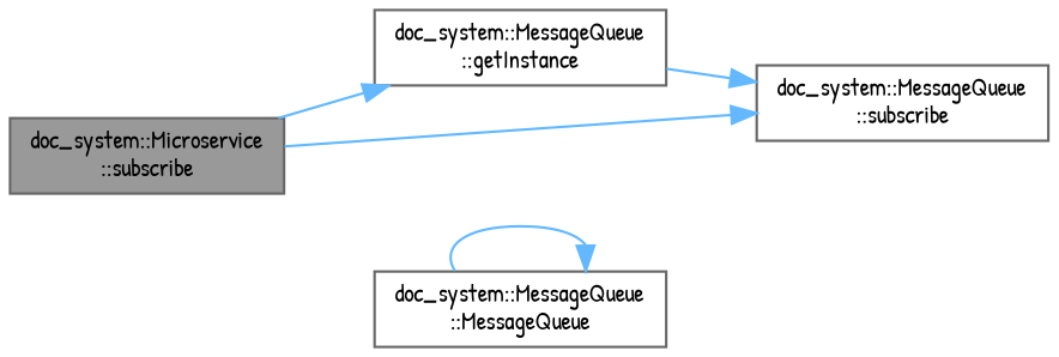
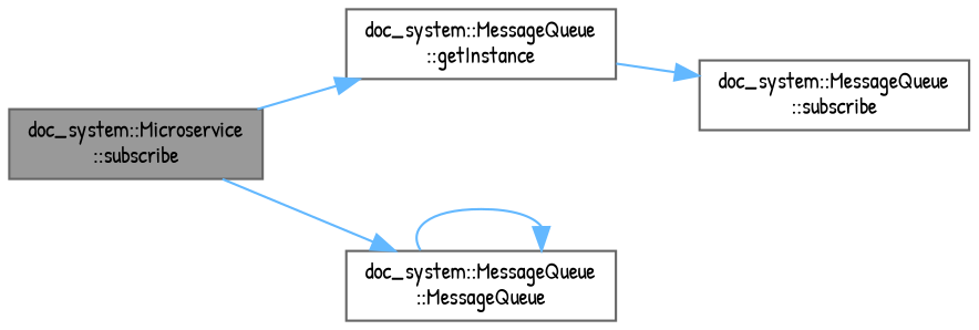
  digraph {
    fontname="Patrick Hand"
    rankdir=LR
    node [color=grey40 fillcolor=white fontname="Patrick Hand" fontsize=10 shape=box style=filled]
    edge [color=steelblue1 fontname="Patrick Hand" fontsize=10 labelfontname=Helvetica labelfontsize=10 style=solid]
    n1 [color=gray40 fillcolor=grey60 fontcolor=black height=0.2 label="doc_system::Microservice\l::subscribe" width=0.4]
    n2 [height=0.2 label="doc_system::MessageQueue\l::getInstance" width=0.4]
    n3 [height=0.2 label="doc_system::MessageQueue\l::subscribe" width=0.4]
    n4 [height=0.2 label="doc_system::MessageQueue\l::MessageQueue" width=0.4]
    n1 -> n2
-   n1 -> n3
+   n1 -> n4
    n2 -> n3
    n4 -> n4
  }
